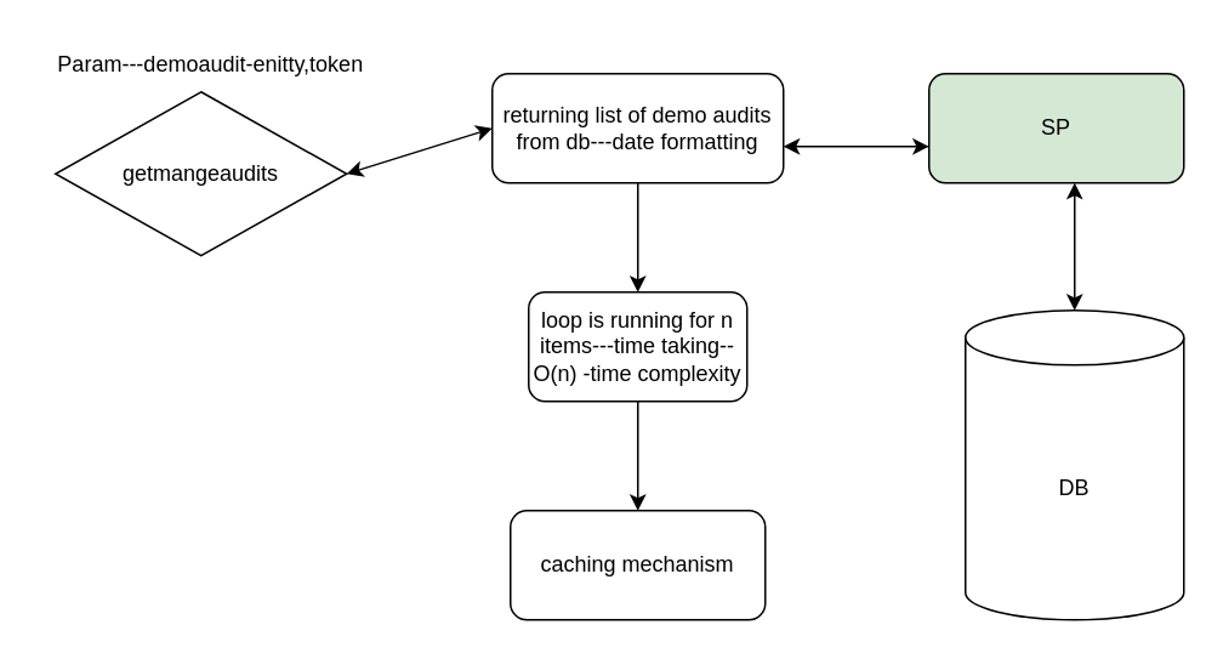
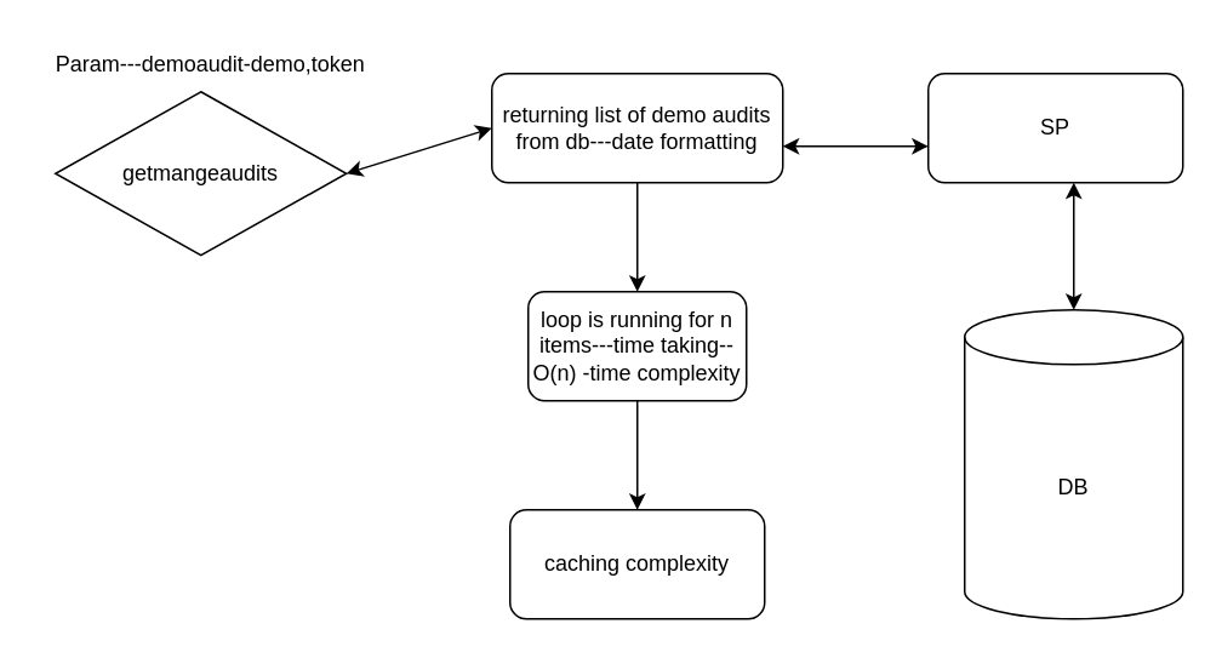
  <mxCell id="0" />
  <mxCell id="1" parent="0" />
  <mxCell id="2" value="getmangeaudits" style="rhombus;whiteSpace=wrap;html=1;" vertex="1" parent="1"><mxGeometry x="30" y="50" width="160" height="90" as="geometry" /></mxCell>
- <mxCell id="3" value="Param---demoaudit-enitty,token" style="text;html=1;align=center;verticalAlign=middle;resizable=0;points=[];autosize=1;strokeColor=none;fillColor=none;" vertex="1" parent="1"><mxGeometry x="20" y="20" width="190" height="30" as="geometry" /></mxCell>
+ <mxCell id="3" value="Param---demoaudit-demo,token" style="text;html=1;align=center;verticalAlign=middle;resizable=0;points=[];autosize=1;strokeColor=none;fillColor=none;" vertex="1" parent="1"><mxGeometry x="20" y="20" width="190" height="30" as="geometry" /></mxCell>
  <mxCell id="4" style="edgeStyle=orthogonalEdgeStyle;rounded=0;orthogonalLoop=1;jettySize=auto;html=1;" edge="1" parent="1" source="5" target="7"><mxGeometry relative="1" as="geometry"><mxPoint x="350" y="190" as="targetPoint" /></mxGeometry></mxCell>
  <mxCell id="5" value="returning list of demo audits from db---date formatting" style="rounded=1;whiteSpace=wrap;html=1;" vertex="1" parent="1"><mxGeometry x="270" y="40" width="160" height="60" as="geometry" /></mxCell>
  <mxCell id="6" style="edgeStyle=orthogonalEdgeStyle;rounded=0;orthogonalLoop=1;jettySize=auto;html=1;" edge="1" parent="1" source="7"><mxGeometry relative="1" as="geometry"><mxPoint x="350" y="280" as="targetPoint" /></mxGeometry></mxCell>
  <mxCell id="7" value="loop is running for n items---time taking--O(n) -time complexity" style="rounded=1;whiteSpace=wrap;html=1;" vertex="1" parent="1"><mxGeometry x="290" y="160" width="120" height="60" as="geometry" /></mxCell>
- <mxCell id="8" value="caching mechanism" style="rounded=1;whiteSpace=wrap;html=1;" vertex="1" parent="1"><mxGeometry x="280" y="280" width="140" height="60" as="geometry" /></mxCell>
+ <mxCell id="8" value="caching complexity" style="rounded=1;whiteSpace=wrap;html=1;" vertex="1" parent="1"><mxGeometry x="280" y="280" width="140" height="60" as="geometry" /></mxCell>
  <mxCell id="9" value="" style="endArrow=classic;startArrow=classic;html=1;rounded=0;" edge="1" parent="1"><mxGeometry width="50" height="50" relative="1" as="geometry"><mxPoint x="430" y="80" as="sourcePoint" /><mxPoint x="510" y="80" as="targetPoint" /></mxGeometry></mxCell>
- <mxCell id="10" value="SP" style="rounded=1;whiteSpace=wrap;html=1;fillColor=#d5e8d4;" vertex="1" parent="1"><mxGeometry x="510" y="40" width="140" height="60" as="geometry" /></mxCell>
+ <mxCell id="10" value="SP" style="rounded=1;whiteSpace=wrap;html=1;" vertex="1" parent="1"><mxGeometry x="510" y="40" width="140" height="60" as="geometry" /></mxCell>
  <mxCell id="11" value="" style="endArrow=classic;startArrow=classic;html=1;rounded=0;exitX=1;exitY=0.5;exitDx=0;exitDy=0;" edge="1" parent="1" source="2"><mxGeometry width="50" height="50" relative="1" as="geometry"><mxPoint x="220" y="120" as="sourcePoint" /><mxPoint x="270" y="70" as="targetPoint" /></mxGeometry></mxCell>
  <mxCell id="12" value="" style="endArrow=classic;startArrow=classic;html=1;rounded=0;" edge="1" parent="1"><mxGeometry width="50" height="50" relative="1" as="geometry"><mxPoint x="590" y="170" as="sourcePoint" /><mxPoint x="590" y="100" as="targetPoint" /></mxGeometry></mxCell>
  <mxCell id="13" value="DB" style="shape=cylinder3;whiteSpace=wrap;html=1;boundedLbl=1;backgroundOutline=1;size=15;" vertex="1" parent="1"><mxGeometry x="530" y="170" width="120" height="170" as="geometry" /></mxCell>
